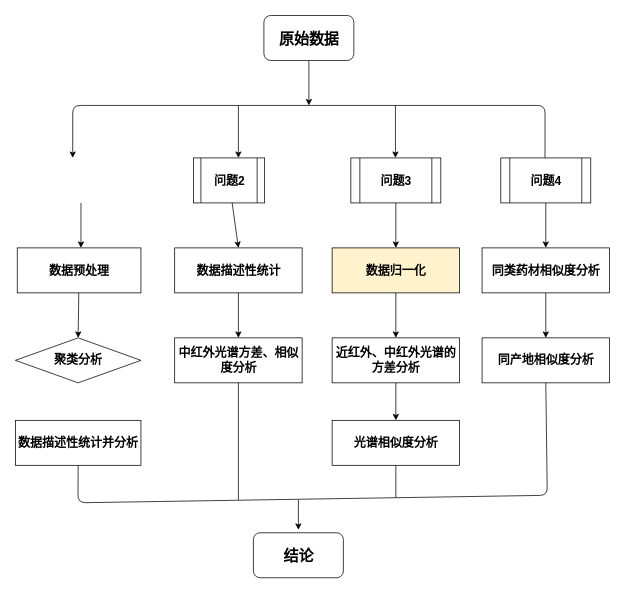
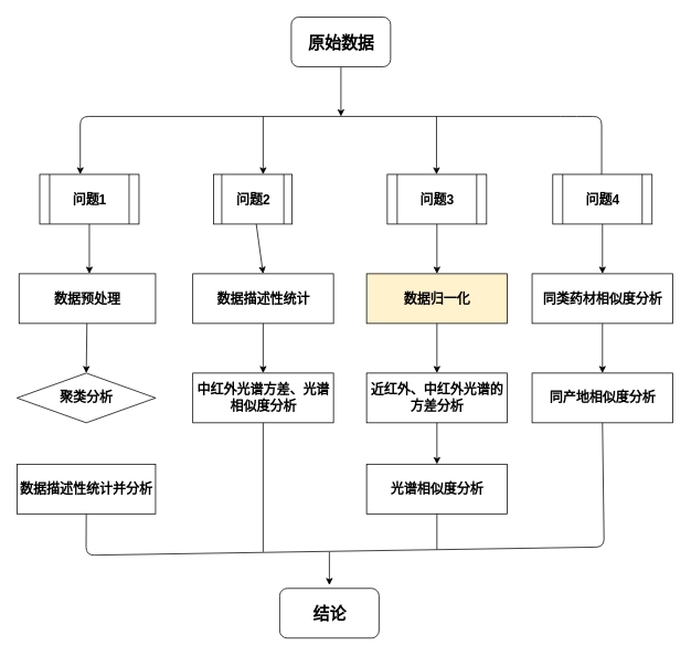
  <mxCell id="0" />
  <mxCell id="1" parent="0" />
  <mxCell id="2" value="" style="group" vertex="1" connectable="0" parent="1"><mxGeometry x="20" y="20" width="792.5" height="750" as="geometry" /></mxCell>
  <mxCell id="3" style="edgeStyle=none;rounded=0;orthogonalLoop=1;jettySize=auto;html=1;exitX=0.5;exitY=1;exitDx=0;exitDy=0;" parent="2" source="4" edge="1"><mxGeometry as="geometry"><mxPoint x="391.5" y="120" as="targetPoint" /></mxGeometry></mxCell>
  <mxCell id="4" value="原始数据" style="rounded=1;whiteSpace=wrap;html=1;fontSize=20;fontStyle=1" parent="2" vertex="1"><mxGeometry x="331.5" width="120" height="60" as="geometry" /></mxCell>
  <mxCell id="5" style="edgeStyle=none;rounded=0;orthogonalLoop=1;jettySize=auto;html=1;" parent="2" edge="1"><mxGeometry as="geometry"><mxPoint x="87.5" y="250" as="sourcePoint" /><mxPoint x="87.5" y="310" as="targetPoint" /></mxGeometry></mxCell>
  <mxCell id="6" value="" style="endArrow=classic;html=1;" parent="2" edge="1"><mxGeometry width="50" height="50" as="geometry"><mxPoint x="297.5" y="120" as="sourcePoint" /><mxPoint x="297.5" y="190" as="targetPoint" /></mxGeometry></mxCell>
  <mxCell id="7" value="" style="endArrow=classic;html=1;entryX=0.5;entryY=0;entryDx=0;entryDy=0;" parent="2" edge="1"><mxGeometry width="50" height="50" as="geometry"><mxPoint x="507" y="120" as="sourcePoint" /><mxPoint x="507" y="190" as="targetPoint" /></mxGeometry></mxCell>
  <mxCell id="8" value="" style="endArrow=classic;startArrow=classic;html=1;exitX=0.5;exitY=0;exitDx=0;exitDy=0;" parent="2" edge="1"><mxGeometry x="-11" width="50" height="50" as="geometry"><mxPoint x="76.5" y="190" as="sourcePoint" /><mxPoint x="706.5" y="200" as="targetPoint" /><Array as="points"><mxPoint x="76.5" y="120" /><mxPoint x="666.5" y="120" /><mxPoint x="706.5" y="120" /></Array></mxGeometry></mxCell>
  <mxCell id="9" value="数据预处理" style="rounded=0;whiteSpace=wrap;html=1;fontSize=16;fontStyle=1" parent="2" vertex="1"><mxGeometry x="2.5" y="310" width="165" height="60" as="geometry" /></mxCell>
+ <mxCell id="10" value="问题1" style="shape=process;whiteSpace=wrap;html=1;backgroundOutline=1;strokeWidth=1;fontSize=16;fontStyle=1" parent="2" vertex="1"><mxGeometry x="27.5" y="190" width="120" height="60" as="geometry" /></mxCell>
  <mxCell id="11" value="问题2" style="shape=process;whiteSpace=wrap;html=1;backgroundOutline=1;strokeWidth=1;fontSize=16;fontStyle=1" parent="2" vertex="1"><mxGeometry x="237.5" y="190" width="95" height="60" as="geometry" /></mxCell>
  <mxCell id="12" value="问题3" style="shape=process;whiteSpace=wrap;html=1;backgroundOutline=1;strokeWidth=1;fontSize=16;fontStyle=1" parent="2" vertex="1"><mxGeometry x="447.5" y="190" width="120" height="60" as="geometry" /></mxCell>
  <mxCell id="13" value="聚类分析" style="rhombus;whiteSpace=wrap;html=1;fontSize=16;fontStyle=1;" parent="2" vertex="1"><mxGeometry y="430" width="167.5" height="60" as="geometry" /></mxCell>
  <mxCell id="14" style="edgeStyle=none;rounded=0;orthogonalLoop=1;jettySize=auto;html=1;entryX=0.5;entryY=0;entryDx=0;entryDy=0;" parent="2" source="9" target="13" edge="1"><mxGeometry as="geometry" /></mxCell>
  <mxCell id="15" value="数据描述性统计" style="rounded=0;whiteSpace=wrap;html=1;fontSize=16;fontStyle=1" parent="2" vertex="1"><mxGeometry x="212.5" y="310" width="170" height="60" as="geometry" /></mxCell>
  <mxCell id="16" style="edgeStyle=none;rounded=0;orthogonalLoop=1;jettySize=auto;html=1;entryX=0.5;entryY=0;entryDx=0;entryDy=0;" parent="2" source="11" target="15" edge="1"><mxGeometry as="geometry" /></mxCell>
- <mxCell id="17" value="中红外光谱方差、相似度分析" style="rounded=0;whiteSpace=wrap;html=1;fontSize=16;fontStyle=1" parent="2" vertex="1"><mxGeometry x="212.5" y="430" width="170" height="60" as="geometry" /></mxCell>
+ <mxCell id="17" value="中红外光谱方差、光谱相似度分析" style="rounded=0;whiteSpace=wrap;html=1;fontSize=16;fontStyle=1" parent="2" vertex="1"><mxGeometry x="212.5" y="430" width="170" height="60" as="geometry" /></mxCell>
  <mxCell id="18" style="edgeStyle=none;rounded=0;orthogonalLoop=1;jettySize=auto;html=1;entryX=0.5;entryY=0;entryDx=0;entryDy=0;" parent="2" source="15" target="17" edge="1"><mxGeometry as="geometry" /></mxCell>
  <mxCell id="19" value="数据归一化" style="rounded=0;whiteSpace=wrap;html=1;fontSize=16;fontStyle=1;fillColor=#fff2cc;" parent="2" vertex="1"><mxGeometry x="422.5" y="310" width="170" height="60" as="geometry" /></mxCell>
  <mxCell id="20" style="edgeStyle=none;rounded=0;orthogonalLoop=1;jettySize=auto;html=1;entryX=0.5;entryY=0;entryDx=0;entryDy=0;" parent="2" source="12" target="19" edge="1"><mxGeometry as="geometry" /></mxCell>
  <mxCell id="21" value="同类药材相似度分析" style="rounded=0;whiteSpace=wrap;html=1;fontSize=16;fontStyle=1" parent="2" vertex="1"><mxGeometry x="622.5" y="310" width="170" height="60" as="geometry" /></mxCell>
  <mxCell id="22" value="近红外、中红外光谱的方差分析" style="rounded=0;whiteSpace=wrap;html=1;fontSize=16;fontStyle=1" parent="2" vertex="1"><mxGeometry x="422.5" y="430" width="170" height="60" as="geometry" /></mxCell>
  <mxCell id="23" style="edgeStyle=none;rounded=0;orthogonalLoop=1;jettySize=auto;html=1;exitX=0.5;exitY=1;exitDx=0;exitDy=0;entryX=0.5;entryY=0;entryDx=0;entryDy=0;" parent="2" source="19" target="22" edge="1"><mxGeometry as="geometry" /></mxCell>
  <mxCell id="24" value="同产地相似度分析" style="whiteSpace=wrap;html=1;strokeWidth=1;fontSize=16;fontStyle=1" parent="2" vertex="1"><mxGeometry x="622.5" y="430" width="170" height="60" as="geometry" /></mxCell>
  <mxCell id="25" style="edgeStyle=none;rounded=0;orthogonalLoop=1;jettySize=auto;html=1;exitX=0.5;exitY=1;exitDx=0;exitDy=0;" parent="2" source="21" edge="1"><mxGeometry as="geometry"><mxPoint x="707.5" y="430" as="targetPoint" /></mxGeometry></mxCell>
  <mxCell id="26" value="&lt;span style=&quot;font-size: 16px;&quot;&gt;数据描述性统计并分析&lt;/span&gt;" style="rounded=0;whiteSpace=wrap;html=1;fontSize=16;fontStyle=1" parent="2" vertex="1"><mxGeometry y="540" width="167.5" height="60" as="geometry" /></mxCell>
  <mxCell id="27" value="光谱相似度分析" style="whiteSpace=wrap;html=1;strokeWidth=1;fontSize=16;fontStyle=1" parent="2" vertex="1"><mxGeometry x="422.5" y="540" width="170" height="60" as="geometry" /></mxCell>
  <mxCell id="28" style="edgeStyle=none;rounded=0;orthogonalLoop=1;jettySize=auto;html=1;entryX=0.5;entryY=0;entryDx=0;entryDy=0;" parent="2" source="22" target="27" edge="1"><mxGeometry as="geometry" /></mxCell>
  <mxCell id="29" value="结论" style="rounded=1;whiteSpace=wrap;html=1;strokeWidth=1;fontSize=20;fontStyle=1" parent="2" vertex="1"><mxGeometry x="317.5" y="690" width="120" height="60" as="geometry" /></mxCell>
  <mxCell id="30" value="" style="endArrow=none;html=1;exitX=0.5;exitY=1;exitDx=0;exitDy=0;entryX=0.5;entryY=1;entryDx=0;entryDy=0;" parent="2" source="26" target="24" edge="1"><mxGeometry width="50" height="50" as="geometry"><mxPoint x="157.5" y="690" as="sourcePoint" /><mxPoint x="728.5" y="490" as="targetPoint" /><Array as="points"><mxPoint x="83.5" y="650" /><mxPoint x="709.5" y="640" /></Array></mxGeometry></mxCell>
  <mxCell id="31" value="" style="endArrow=none;html=1;" parent="2" edge="1"><mxGeometry y="-20" width="50" height="50" as="geometry"><mxPoint x="507.5" y="600" as="sourcePoint" /><mxPoint x="507.5" y="643" as="targetPoint" /></mxGeometry></mxCell>
  <mxCell id="32" value="" style="endArrow=none;html=1;entryX=0.5;entryY=1;entryDx=0;entryDy=0;" parent="2" target="17" edge="1"><mxGeometry y="6" width="50" height="50" as="geometry"><mxPoint x="297.5" y="646" as="sourcePoint" /><mxPoint x="297.5" y="496" as="targetPoint" /></mxGeometry></mxCell>
  <mxCell id="33" value="问题4" style="shape=process;whiteSpace=wrap;html=1;backgroundOutline=1;strokeWidth=1;fontSize=16;fontStyle=1" parent="2" vertex="1"><mxGeometry x="647.5" y="190" width="120" height="60" as="geometry" /></mxCell>
  <mxCell id="34" style="edgeStyle=none;rounded=0;orthogonalLoop=1;jettySize=auto;html=1;exitX=0.5;exitY=1;exitDx=0;exitDy=0;entryX=0.5;entryY=0;entryDx=0;entryDy=0;" parent="2" source="33" target="21" edge="1"><mxGeometry as="geometry"><mxPoint x="699.5" y="250" as="sourcePoint" /><mxPoint x="717.5" y="310" as="targetPoint" /></mxGeometry></mxCell>
  <mxCell id="35" value="" style="endArrow=classic;html=1;entryX=0.5;entryY=0;entryDx=0;entryDy=0;" parent="2" edge="1"><mxGeometry width="50" height="50" relative="1" as="geometry"><mxPoint x="377.5" y="646" as="sourcePoint" /><mxPoint x="377.5" y="686" as="targetPoint" /></mxGeometry></mxCell>
